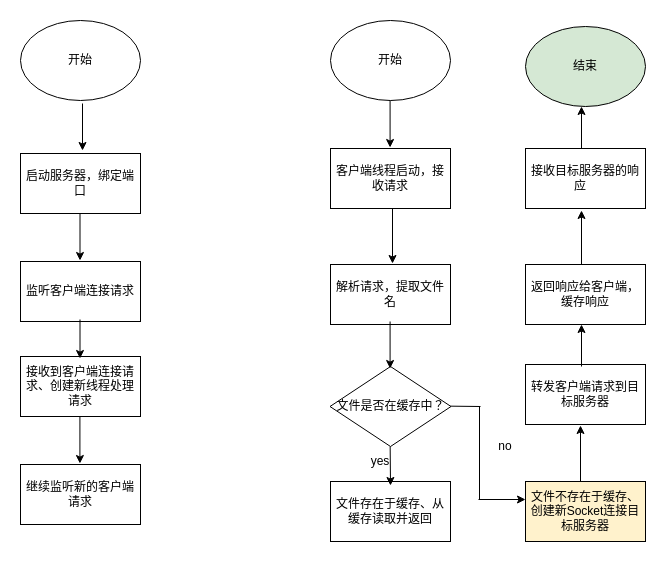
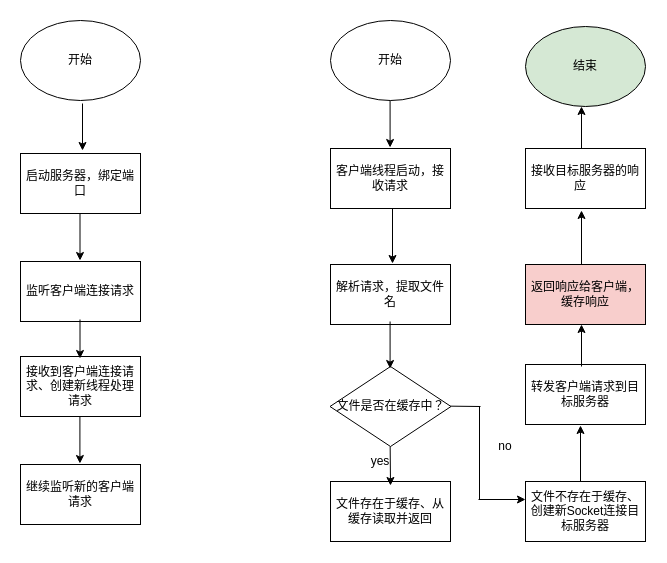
  <mxCell id="0" />
  <mxCell id="1" parent="0" />
  <mxCell id="2" value="启动服务器，绑定端口" style="rounded=0;whiteSpace=wrap;html=1;" vertex="1" parent="1"><mxGeometry x="20" y="153" width="120" height="60" as="geometry" /></mxCell>
  <mxCell id="3" value="开始" style="ellipse;whiteSpace=wrap;html=1;" vertex="1" parent="1"><mxGeometry x="20" y="20" width="120" height="80" as="geometry" /></mxCell>
  <mxCell id="4" value="监听客户端连接请求&lt;span style=&quot;color: rgba(0, 0, 0, 0); font-family: monospace; font-size: 0px; text-align: start; text-wrap: nowrap;&quot;&gt;3CmxGraphModel%3E%3Croot%3E%3CmxCell%20id%3D%220%22%2F%3E%3CmxCell%20id%3D%221%22%20parent%3D%220%22%2F%3E%3CmxCell%20id%3D%222%22%20value%3D%22%E5%90%AF%E5%8A%A8%E6%9C%8D%E5%8A%A1%E5%99%A8%EF%BC%8C%E7%BB%91%E5%AE%9A%E7%AB%AF%E5%8F%A3%22%20style%3D%22rounded%3D0%3BwhiteSpace%3Dwrap%3Bhtml%3D1%3B%22%20vertex%3D%221%22%20parent%3D%221%22%3E%3CmxGeometry%20x%3D%2294%22%20y%3D%22190%22%20width%3D%22120%22%20height%3D%2260%22%20as%3D%22geometry%22%2F%3E%3C%2FmxCell%3E%3C%2Froot%3E%3C%2FmxGraphModel%3E&lt;/span&gt;" style="rounded=0;whiteSpace=wrap;html=1;" vertex="1" parent="1"><mxGeometry x="20" y="261" width="120" height="60" as="geometry" /></mxCell>
  <mxCell id="5" value="接收到客户端连接请求、创建新线程处理请求" style="rounded=0;whiteSpace=wrap;html=1;" vertex="1" parent="1"><mxGeometry x="20" y="356" width="120" height="60" as="geometry" /></mxCell>
  <mxCell id="6" value="继续监听新的客户端请求" style="rounded=0;whiteSpace=wrap;html=1;" vertex="1" parent="1"><mxGeometry x="20" y="464" width="120" height="60" as="geometry" /></mxCell>
  <mxCell id="7" value="" style="endArrow=classic;html=1;rounded=0;" edge="1" parent="1"><mxGeometry width="50" height="50" relative="1" as="geometry"><mxPoint x="82" y="103" as="sourcePoint" /><mxPoint x="82" y="150" as="targetPoint" /></mxGeometry></mxCell>
  <mxCell id="8" value="" style="endArrow=classic;html=1;rounded=0;" edge="1" parent="1"><mxGeometry width="50" height="50" relative="1" as="geometry"><mxPoint x="79.5" y="213" as="sourcePoint" /><mxPoint x="79.5" y="260" as="targetPoint" /></mxGeometry></mxCell>
  <mxCell id="9" value="" style="endArrow=classic;html=1;rounded=0;" edge="1" parent="1"><mxGeometry width="50" height="50" relative="1" as="geometry"><mxPoint x="79.5" y="319" as="sourcePoint" /><mxPoint x="79.5" y="358" as="targetPoint" /></mxGeometry></mxCell>
  <mxCell id="10" value="" style="endArrow=classic;html=1;rounded=0;" edge="1" parent="1"><mxGeometry width="50" height="50" relative="1" as="geometry"><mxPoint x="79.41" y="416" as="sourcePoint" /><mxPoint x="79.41" y="463" as="targetPoint" /></mxGeometry></mxCell>
  <mxCell id="11" value="开始" style="ellipse;whiteSpace=wrap;html=1;" vertex="1" parent="1"><mxGeometry x="330" y="20" width="120" height="80" as="geometry" /></mxCell>
  <mxCell id="12" value="客户端线程启动，接收请求" style="rounded=0;whiteSpace=wrap;html=1;" vertex="1" parent="1"><mxGeometry x="330" y="148" width="120" height="60" as="geometry" /></mxCell>
  <mxCell id="13" value="解析请求，提取文件名" style="rounded=0;whiteSpace=wrap;html=1;" vertex="1" parent="1"><mxGeometry x="330" y="264" width="120" height="60" as="geometry" /></mxCell>
  <mxCell id="14" value="文件是否在缓存中？" style="rhombus;whiteSpace=wrap;html=1;" vertex="1" parent="1"><mxGeometry x="329.5" y="366" width="121" height="80" as="geometry" /></mxCell>
  <mxCell id="15" value="文件存在于缓存、从缓存读取并返回" style="rounded=0;whiteSpace=wrap;html=1;" vertex="1" parent="1"><mxGeometry x="330" y="481" width="120" height="60" as="geometry" /></mxCell>
- <mxCell id="16" value="文件不存在于缓存、创建新Socket连接目标服务器" style="rounded=0;whiteSpace=wrap;html=1;fillColor=#fff2cc;" vertex="1" parent="1"><mxGeometry x="525" y="481" width="120" height="60" as="geometry" /></mxCell>
+ <mxCell id="16" value="文件不存在于缓存、创建新Socket连接目标服务器" style="rounded=0;whiteSpace=wrap;html=1;" vertex="1" parent="1"><mxGeometry x="525" y="481" width="120" height="60" as="geometry" /></mxCell>
  <mxCell id="17" value="转发客户端请求到目标服务器" style="rounded=0;whiteSpace=wrap;html=1;" vertex="1" parent="1"><mxGeometry x="525" y="364" width="120" height="60" as="geometry" /></mxCell>
  <mxCell id="18" value="接收目标服务器的响应&amp;nbsp; &amp;nbsp;" style="rounded=0;whiteSpace=wrap;html=1;" vertex="1" parent="1"><mxGeometry x="525" y="148" width="120" height="60" as="geometry" /></mxCell>
- <mxCell id="19" value="返回响应给客户端，缓存响应" style="rounded=0;whiteSpace=wrap;html=1;" vertex="1" parent="1"><mxGeometry x="525" y="264" width="120" height="60" as="geometry" /></mxCell>
+ <mxCell id="19" value="返回响应给客户端，缓存响应" style="rounded=0;whiteSpace=wrap;html=1;fillColor=#f8cecc;" vertex="1" parent="1"><mxGeometry x="525" y="264" width="120" height="60" as="geometry" /></mxCell>
  <mxCell id="20" value="结束" style="ellipse;whiteSpace=wrap;html=1;fillColor=#d5e8d4;" vertex="1" parent="1"><mxGeometry x="525" y="26" width="120" height="80" as="geometry" /></mxCell>
  <mxCell id="21" value="" style="endArrow=classic;html=1;rounded=0;" edge="1" parent="1"><mxGeometry width="50" height="50" relative="1" as="geometry"><mxPoint x="389.58" y="100" as="sourcePoint" /><mxPoint x="389.58" y="147" as="targetPoint" /></mxGeometry></mxCell>
  <mxCell id="22" value="" style="endArrow=classic;html=1;rounded=0;" edge="1" parent="1"><mxGeometry width="50" height="50" relative="1" as="geometry"><mxPoint x="392" y="208" as="sourcePoint" /><mxPoint x="392" y="263" as="targetPoint" /></mxGeometry></mxCell>
  <mxCell id="23" value="" style="endArrow=classic;html=1;rounded=0;" edge="1" parent="1"><mxGeometry width="50" height="50" relative="1" as="geometry"><mxPoint x="389.58" y="321" as="sourcePoint" /><mxPoint x="389.58" y="368" as="targetPoint" /></mxGeometry></mxCell>
  <mxCell id="24" value="" style="endArrow=classic;html=1;rounded=0;" edge="1" parent="1"><mxGeometry width="50" height="50" relative="1" as="geometry"><mxPoint x="389.66" y="446" as="sourcePoint" /><mxPoint x="390" y="485" as="targetPoint" /></mxGeometry></mxCell>
  <mxCell id="25" value="" style="endArrow=none;html=1;rounded=0;" edge="1" parent="1"><mxGeometry width="50" height="50" relative="1" as="geometry"><mxPoint x="450" y="405.66" as="sourcePoint" /><mxPoint x="480" y="406" as="targetPoint" /></mxGeometry></mxCell>
  <mxCell id="26" value="" style="endArrow=none;html=1;rounded=0;" edge="1" parent="1"><mxGeometry width="50" height="50" relative="1" as="geometry"><mxPoint x="479" y="405.66" as="sourcePoint" /><mxPoint x="479" y="499" as="targetPoint" /></mxGeometry></mxCell>
  <mxCell id="27" value="" style="endArrow=classic;html=1;rounded=0;" edge="1" parent="1"><mxGeometry width="50" height="50" relative="1" as="geometry"><mxPoint x="478" y="499" as="sourcePoint" /><mxPoint x="525" y="499" as="targetPoint" /></mxGeometry></mxCell>
  <mxCell id="28" value="" style="endArrow=classic;html=1;rounded=0;" edge="1" parent="1"><mxGeometry width="50" height="50" relative="1" as="geometry"><mxPoint x="580" y="481" as="sourcePoint" /><mxPoint x="580" y="425" as="targetPoint" /></mxGeometry></mxCell>
  <mxCell id="29" value="" style="endArrow=classic;html=1;rounded=0;" edge="1" parent="1"><mxGeometry width="50" height="50" relative="1" as="geometry"><mxPoint x="581" y="366" as="sourcePoint" /><mxPoint x="581" y="324" as="targetPoint" /></mxGeometry></mxCell>
  <mxCell id="30" value="" style="endArrow=classic;html=1;rounded=0;" edge="1" parent="1"><mxGeometry width="50" height="50" relative="1" as="geometry"><mxPoint x="581" y="264" as="sourcePoint" /><mxPoint x="581" y="210" as="targetPoint" /></mxGeometry></mxCell>
  <mxCell id="31" value="" style="endArrow=classic;html=1;rounded=0;" edge="1" parent="1"><mxGeometry width="50" height="50" relative="1" as="geometry"><mxPoint x="581" y="148" as="sourcePoint" /><mxPoint x="581" y="106" as="targetPoint" /></mxGeometry></mxCell>
  <mxCell id="32" value="yes" style="text;html=1;align=center;verticalAlign=middle;whiteSpace=wrap;rounded=0;" vertex="1" parent="1"><mxGeometry x="350" y="446" width="60" height="30" as="geometry" /></mxCell>
  <mxCell id="33" value="no" style="text;html=1;align=center;verticalAlign=middle;whiteSpace=wrap;rounded=0;" vertex="1" parent="1"><mxGeometry x="475" y="431" width="60" height="30" as="geometry" /></mxCell>
